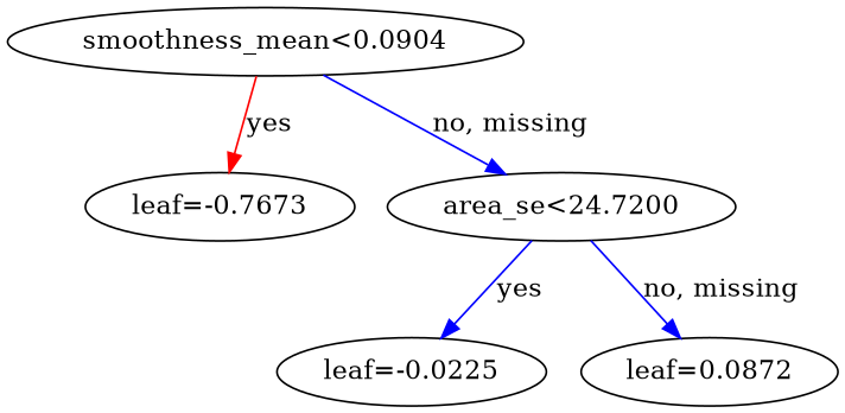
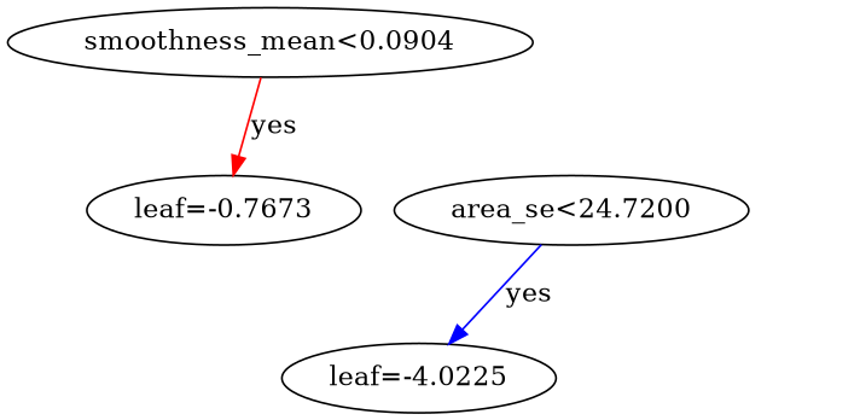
  digraph {
    rankdir=UD
    edge [color="#0000FF"]
    n1 [label="smoothness_mean<0.0904"]
    n2 [label="leaf=-0.7673"]
    n3 [label="area_se<24.7200"]
-   n4 [label="leaf=-0.0225"]
-   n5 [label="leaf=0.0872"]
+   n4 [label="leaf=-4.0225"]
    n1 -> n2 [color="#FF0000" label=yes]
-   n1 -> n3 [label="no, missing"]
    n3 -> n4 [label=yes]
-   n3 -> n5 [label="no, missing"]
  }
